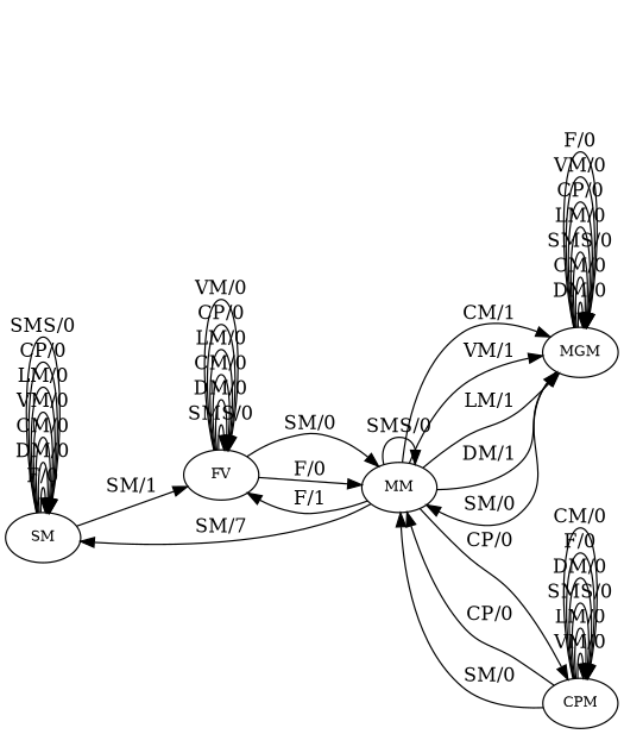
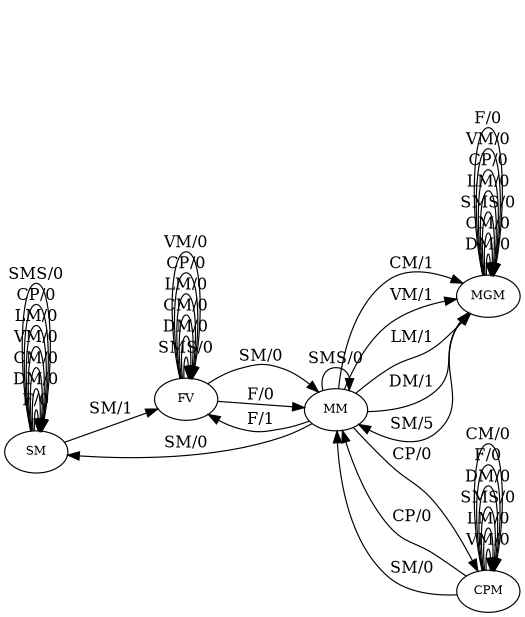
  digraph {
    fontname="DejaVu Serif"
    rankdir=LR
    node [fontname="DejaVu Serif" fontsize=10]
    edge [fontname="DejaVu Serif"]
    n1 [label=SM]
    n2 [label=FV]
    n3 [label=MM]
    n4 [label=MGM]
    n5 [label=CPM]
    n1 -> n1 [label="F/0"]
    n1 -> n1 [label="DM/0"]
    n1 -> n1 [label="CM/0"]
    n1 -> n1 [label="VM/0"]
    n1 -> n1 [label="LM/0"]
    n1 -> n1 [label="CP/0"]
    n1 -> n1 [label="SMS/0"]
    n1 -> n2 [label="SM/1"]
    n2 -> n2 [label="SMS/0"]
    n2 -> n2 [label="DM/0"]
    n2 -> n2 [label="CM/0"]
    n2 -> n2 [label="LM/0"]
    n2 -> n2 [label="CP/0"]
    n2 -> n2 [label="VM/0"]
    n2 -> n3 [label="SM/0"]
    n2 -> n3 [label="F/0"]
-   n3 -> n1 [label="SM/7"]
+   n3 -> n1 [label="SM/0"]
    n3 -> n2 [label="F/1"]
    n3 -> n3 [label="SMS/0"]
    n3 -> n4 [label="CM/1"]
    n3 -> n4 [label="VM/1"]
    n3 -> n4 [label="LM/1"]
    n3 -> n4 [label="DM/1"]
    n3 -> n5 [label="CP/0"]
-   n4 -> n3 [label="SM/0"]
+   n4 -> n3 [label="SM/5"]
    n4 -> n4 [label="DM/0"]
    n4 -> n4 [label="CM/0"]
    n4 -> n4 [label="SMS/0"]
    n4 -> n4 [label="LM/0"]
    n4 -> n4 [label="CP/0"]
    n4 -> n4 [label="VM/0"]
    n4 -> n4 [label="F/0"]
    n5 -> n3 [label="CP/0"]
    n5 -> n3 [label="SM/0"]
    n5 -> n5 [label="VM/0"]
    n5 -> n5 [label="LM/0"]
    n5 -> n5 [label="SMS/0"]
    n5 -> n5 [label="DM/0"]
    n5 -> n5 [label="F/0"]
    n5 -> n5 [label="CM/0"]
  }
